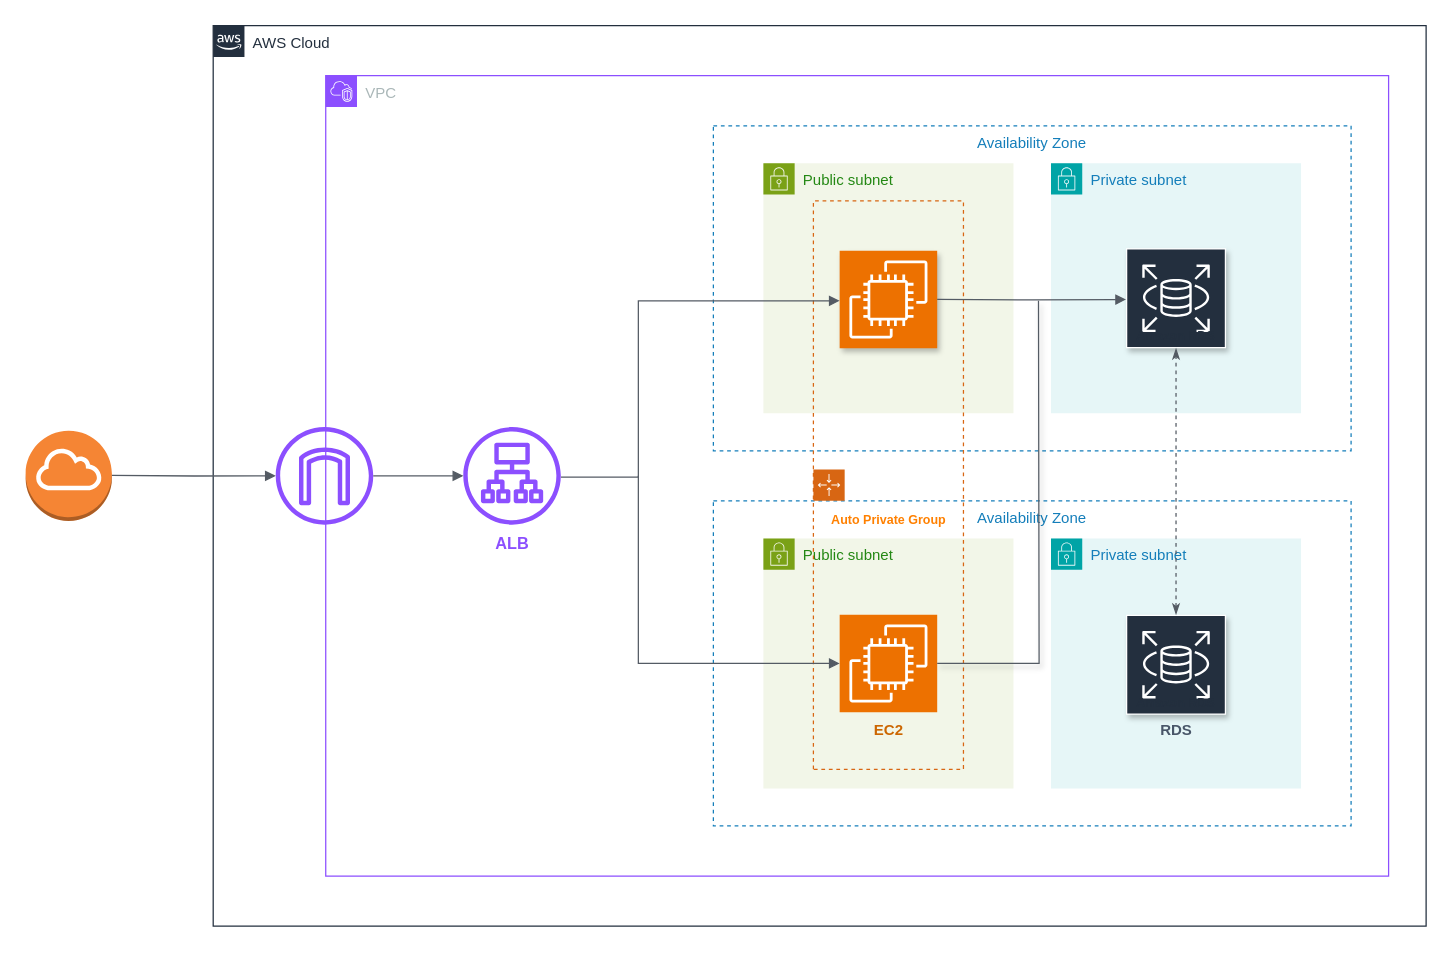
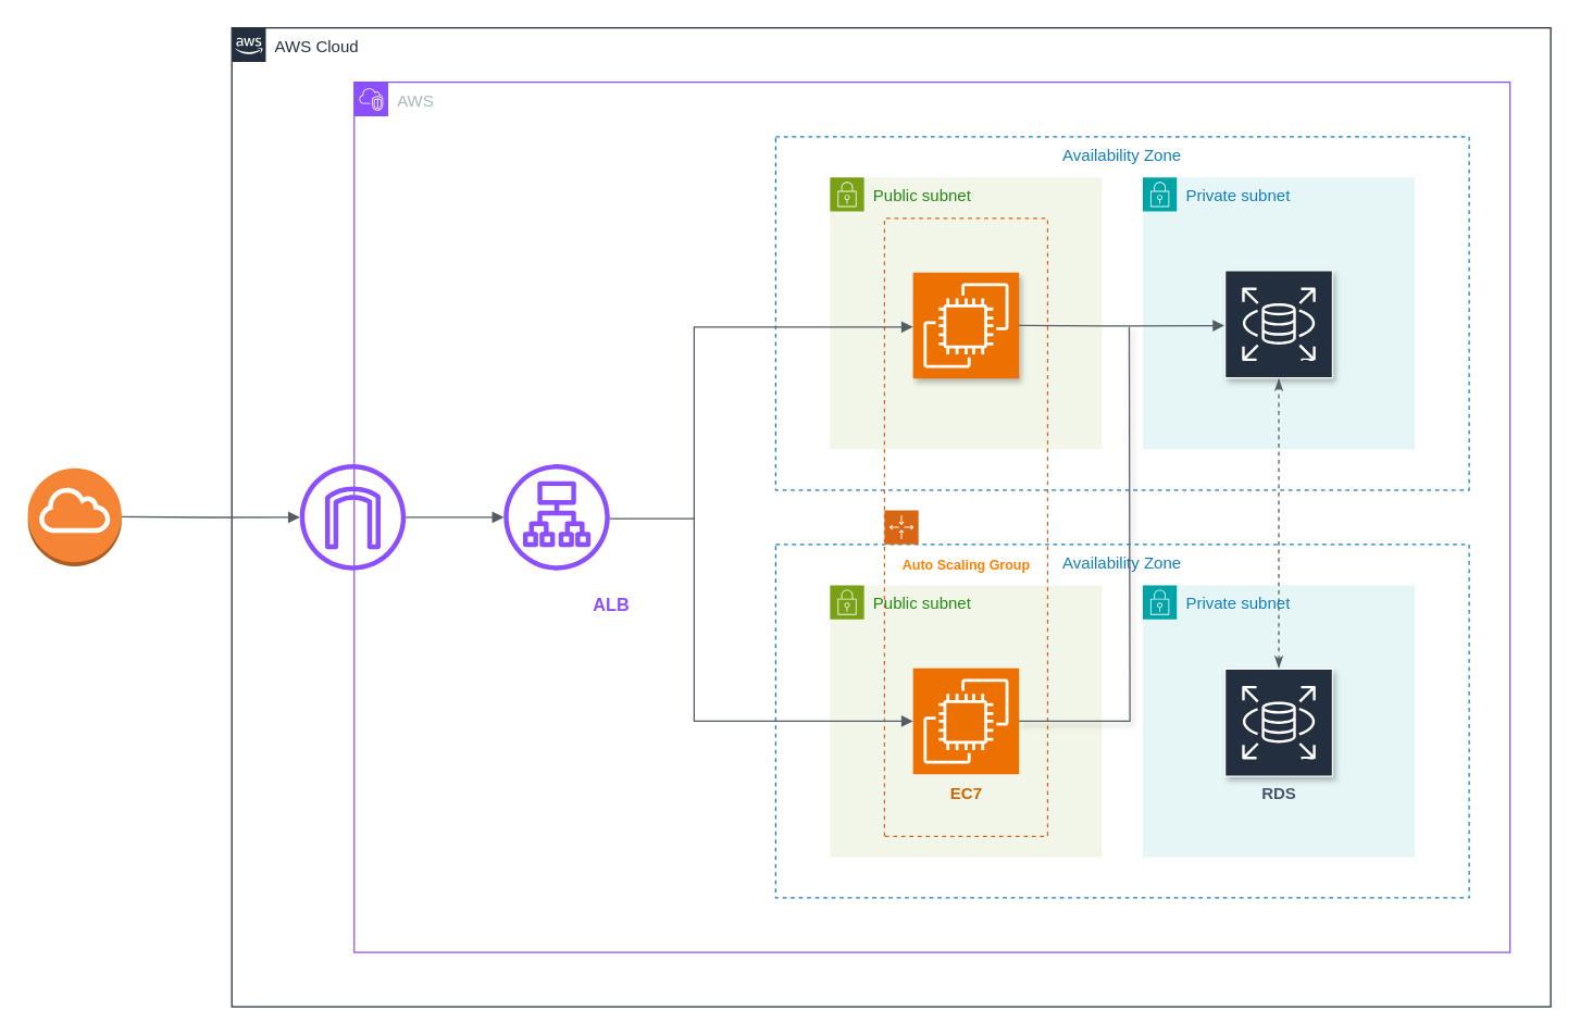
  <mxCell id="0" />
  <mxCell id="1" parent="0" />
  <mxCell id="2" value="" style="group;shadow=1;" vertex="1" connectable="0" parent="1"><mxGeometry x="570" y="400" width="510" height="260" as="geometry" /></mxCell>
  <mxCell id="3" value="Public subnet" style="points=[[0,0],[0.25,0],[0.5,0],[0.75,0],[1,0],[1,0.25],[1,0.5],[1,0.75],[1,1],[0.75,1],[0.5,1],[0.25,1],[0,1],[0,0.75],[0,0.5],[0,0.25]];outlineConnect=0;gradientColor=none;html=1;whiteSpace=wrap;fontSize=12;fontStyle=0;container=1;pointerEvents=0;collapsible=0;recursiveResize=0;shape=mxgraph.aws4.group;grIcon=mxgraph.aws4.group_security_group;grStroke=0;strokeColor=#7AA116;fillColor=#F2F6E8;verticalAlign=top;align=left;spacingLeft=30;fontColor=#248814;dashed=0;" vertex="1" parent="2"><mxGeometry x="40" y="30" width="200" height="200" as="geometry" /></mxCell>
  <mxCell id="4" value="Availability Zone" style="fillColor=none;strokeColor=#147EBA;dashed=1;verticalAlign=top;fontStyle=0;fontColor=#147EBA;whiteSpace=wrap;html=1;" vertex="1" parent="2"><mxGeometry width="510" height="260" as="geometry" /></mxCell>
  <mxCell id="5" value="Private subnet" style="points=[[0,0],[0.25,0],[0.5,0],[0.75,0],[1,0],[1,0.25],[1,0.5],[1,0.75],[1,1],[0.75,1],[0.5,1],[0.25,1],[0,1],[0,0.75],[0,0.5],[0,0.25]];outlineConnect=0;gradientColor=none;html=1;whiteSpace=wrap;fontSize=12;fontStyle=0;container=1;pointerEvents=0;collapsible=0;recursiveResize=0;shape=mxgraph.aws4.group;grIcon=mxgraph.aws4.group_security_group;grStroke=0;strokeColor=#00A4A6;fillColor=#E6F6F7;verticalAlign=top;align=left;spacingLeft=30;fontColor=#147EBA;dashed=0;" vertex="1" parent="2"><mxGeometry x="270" y="30" width="200" height="200" as="geometry" /></mxCell>
  <mxCell id="6" value="" style="sketch=0;points=[[0,0,0],[0.25,0,0],[0.5,0,0],[0.75,0,0],[1,0,0],[0,1,0],[0.25,1,0],[0.5,1,0],[0.75,1,0],[1,1,0],[0,0.25,0],[0,0.5,0],[0,0.75,0],[1,0.25,0],[1,0.5,0],[1,0.75,0]];outlineConnect=0;fontColor=#232F3E;fillColor=#ED7100;strokeColor=#ffffff;dashed=0;verticalLabelPosition=bottom;verticalAlign=top;align=center;html=1;fontSize=12;fontStyle=0;aspect=fixed;shape=mxgraph.aws4.resourceIcon;resIcon=mxgraph.aws4.ec2;" vertex="1" parent="2"><mxGeometry x="101" y="91" width="78" height="78" as="geometry" /></mxCell>
- <mxCell id="7" value="&lt;b&gt;&lt;font color=&quot;#cc6600&quot;&gt;EC2&lt;/font&gt;&lt;/b&gt;" style="text;html=1;align=center;verticalAlign=middle;resizable=0;points=[];autosize=1;strokeColor=none;fillColor=none;" vertex="1" parent="2"><mxGeometry x="115" y="169" width="50" height="30" as="geometry" /></mxCell>
+ <mxCell id="7" value="&lt;b&gt;&lt;font color=&quot;#cc6600&quot;&gt;EC7&lt;/font&gt;&lt;/b&gt;" style="text;html=1;align=center;verticalAlign=middle;resizable=0;points=[];autosize=1;strokeColor=none;fillColor=none;" vertex="1" parent="2"><mxGeometry x="115" y="169" width="50" height="30" as="geometry" /></mxCell>
  <mxCell id="8" value="Amazon RDS" style="sketch=0;outlineConnect=0;fontColor=#232F3E;gradientColor=none;strokeColor=#ffffff;fillColor=#232F3E;dashed=0;verticalLabelPosition=middle;verticalAlign=bottom;align=center;html=1;whiteSpace=wrap;fontSize=10;fontStyle=1;spacing=3;shape=mxgraph.aws4.productIcon;prIcon=mxgraph.aws4.rds;shadow=1;" vertex="1" parent="2"><mxGeometry x="330" y="91" width="80" height="80" as="geometry" /></mxCell>
  <mxCell id="9" value="&lt;b&gt;&lt;font color=&quot;#495669&quot;&gt;RDS&lt;/font&gt;&lt;/b&gt;" style="text;html=1;align=center;verticalAlign=middle;resizable=0;points=[];autosize=1;strokeColor=none;fillColor=none;" vertex="1" parent="2"><mxGeometry x="345" y="169" width="50" height="30" as="geometry" /></mxCell>
  <mxCell id="10" value="" style="group;shadow=0;" vertex="1" connectable="0" parent="1"><mxGeometry x="570" y="100" width="510" height="514.67" as="geometry" /></mxCell>
  <mxCell id="11" value="Public subnet" style="points=[[0,0],[0.25,0],[0.5,0],[0.75,0],[1,0],[1,0.25],[1,0.5],[1,0.75],[1,1],[0.75,1],[0.5,1],[0.25,1],[0,1],[0,0.75],[0,0.5],[0,0.25]];outlineConnect=0;gradientColor=none;html=1;whiteSpace=wrap;fontSize=12;fontStyle=0;container=1;pointerEvents=0;collapsible=0;recursiveResize=0;shape=mxgraph.aws4.group;grIcon=mxgraph.aws4.group_security_group;grStroke=0;strokeColor=#7AA116;fillColor=#F2F6E8;verticalAlign=top;align=left;spacingLeft=30;fontColor=#248814;dashed=0;" vertex="1" parent="10"><mxGeometry x="40" y="30" width="200" height="200" as="geometry" /></mxCell>
  <mxCell id="12" value="Availability Zone" style="fillColor=none;strokeColor=#147EBA;dashed=1;verticalAlign=top;fontStyle=0;fontColor=#147EBA;whiteSpace=wrap;html=1;" vertex="1" parent="10"><mxGeometry width="510" height="260" as="geometry" /></mxCell>
  <mxCell id="13" value="Private subnet" style="points=[[0,0],[0.25,0],[0.5,0],[0.75,0],[1,0],[1,0.25],[1,0.5],[1,0.75],[1,1],[0.75,1],[0.5,1],[0.25,1],[0,1],[0,0.75],[0,0.5],[0,0.25]];outlineConnect=0;gradientColor=none;html=1;whiteSpace=wrap;fontSize=12;fontStyle=0;container=1;pointerEvents=0;collapsible=0;recursiveResize=0;shape=mxgraph.aws4.group;grIcon=mxgraph.aws4.group_security_group;grStroke=0;strokeColor=#00A4A6;fillColor=#E6F6F7;verticalAlign=top;align=left;spacingLeft=30;fontColor=#147EBA;dashed=0;" vertex="1" parent="10"><mxGeometry x="270" y="30" width="200" height="200" as="geometry" /></mxCell>
  <mxCell id="14" value="" style="sketch=0;points=[[0,0,0],[0.25,0,0],[0.5,0,0],[0.75,0,0],[1,0,0],[0,1,0],[0.25,1,0],[0.5,1,0],[0.75,1,0],[1,1,0],[0,0.25,0],[0,0.5,0],[0,0.75,0],[1,0.25,0],[1,0.5,0],[1,0.75,0]];outlineConnect=0;fontColor=#232F3E;fillColor=#ED7100;strokeColor=#ffffff;dashed=0;verticalLabelPosition=bottom;verticalAlign=top;align=center;html=1;fontSize=12;fontStyle=0;aspect=fixed;shape=mxgraph.aws4.resourceIcon;resIcon=mxgraph.aws4.ec2;shadow=1;" vertex="1" parent="10"><mxGeometry x="101" y="100" width="78" height="78" as="geometry" /></mxCell>
  <mxCell id="15" value="" style="points=[[0,0],[0.25,0],[0.5,0],[0.75,0],[1,0],[1,0.25],[1,0.5],[1,0.75],[1,1],[0.75,1],[0.5,1],[0.25,1],[0,1],[0,0.75],[0,0.5],[0,0.25]];outlineConnect=0;gradientColor=none;html=1;whiteSpace=wrap;fontSize=12;fontStyle=0;container=1;pointerEvents=0;collapsible=0;recursiveResize=0;shape=mxgraph.aws4.groupCenter;grIcon=mxgraph.aws4.group_auto_scaling_group;grStroke=1;strokeColor=#D86613;fillColor=none;verticalAlign=top;align=center;fontColor=#D86613;dashed=1;spacingTop=25;direction=north;" vertex="1" parent="10"><mxGeometry x="80" y="60" width="120" height="454.67" as="geometry" /></mxCell>
  <mxCell id="16" value="" style="edgeStyle=orthogonalEdgeStyle;html=1;endArrow=none;elbow=vertical;startArrow=none;endFill=0;strokeColor=#545B64;rounded=0;flowAnimation=0;shadow=1;" edge="1" parent="15" source="6"><mxGeometry width="100" relative="1" as="geometry"><mxPoint x="100" y="370" as="sourcePoint" /><mxPoint x="180" y="80" as="targetPoint" /></mxGeometry></mxCell>
- <mxCell id="17" value="&lt;font color=&quot;#ff8000&quot; style=&quot;font-size: 10px;&quot;&gt;&lt;b&gt;Auto Private Group&lt;/b&gt;&lt;/font&gt;" style="text;html=1;align=center;verticalAlign=middle;resizable=0;points=[];autosize=1;strokeColor=none;fillColor=none;" vertex="1" parent="10"><mxGeometry x="80" y="300" width="120" height="30" as="geometry" /></mxCell>
+ <mxCell id="17" value="&lt;font color=&quot;#ff8000&quot; style=&quot;font-size: 10px;&quot;&gt;&lt;b&gt;Auto Scaling Group&lt;/b&gt;&lt;/font&gt;" style="text;html=1;align=center;verticalAlign=middle;resizable=0;points=[];autosize=1;strokeColor=none;fillColor=none;" vertex="1" parent="10"><mxGeometry x="80" y="300" width="120" height="30" as="geometry" /></mxCell>
  <mxCell id="18" value="Amazon RDS" style="sketch=0;outlineConnect=0;fontColor=#232F3E;gradientColor=none;strokeColor=#ffffff;fillColor=#232F3E;dashed=0;verticalLabelPosition=middle;verticalAlign=bottom;align=center;html=1;whiteSpace=wrap;fontSize=10;fontStyle=1;spacing=3;shape=mxgraph.aws4.productIcon;prIcon=mxgraph.aws4.rds;shadow=1;" vertex="1" parent="10"><mxGeometry x="330" y="98" width="80" height="80" as="geometry" /></mxCell>
  <mxCell id="19" value="" style="edgeStyle=orthogonalEdgeStyle;html=1;endArrow=block;elbow=vertical;startArrow=none;endFill=1;strokeColor=#545B64;rounded=0;" edge="1" parent="10"><mxGeometry width="100" relative="1" as="geometry"><mxPoint x="179" y="138.76" as="sourcePoint" /><mxPoint x="330" y="139" as="targetPoint" /></mxGeometry></mxCell>
  <mxCell id="20" value="AWS Cloud" style="points=[[0,0],[0.25,0],[0.5,0],[0.75,0],[1,0],[1,0.25],[1,0.5],[1,0.75],[1,1],[0.75,1],[0.5,1],[0.25,1],[0,1],[0,0.75],[0,0.5],[0,0.25]];outlineConnect=0;gradientColor=none;html=1;whiteSpace=wrap;fontSize=12;fontStyle=0;container=0;pointerEvents=0;collapsible=0;recursiveResize=0;shape=mxgraph.aws4.group;grIcon=mxgraph.aws4.group_aws_cloud_alt;strokeColor=#232F3E;fillColor=none;verticalAlign=top;align=left;spacingLeft=30;fontColor=#232F3E;dashed=0;" vertex="1" parent="1"><mxGeometry y="20" width="970" height="720" as="geometry" x="170" /></mxCell>
  <mxCell id="21" value="" style="edgeStyle=orthogonalEdgeStyle;html=1;endArrow=classicThin;elbow=vertical;startArrow=classicThin;startFill=1;strokeColor=#545B64;rounded=0;dashed=1;endFill=1;" edge="1" parent="1" source="8" target="18"><mxGeometry width="100" relative="1" as="geometry"><mxPoint x="940" y="490" as="sourcePoint" /><mxPoint x="570" y="370" as="targetPoint" /></mxGeometry></mxCell>
  <mxCell id="22" value="" style="edgeStyle=orthogonalEdgeStyle;html=1;endArrow=block;elbow=vertical;startArrow=none;endFill=1;strokeColor=#545B64;rounded=0;entryX=0;entryY=0.5;entryDx=0;entryDy=0;entryPerimeter=0;" edge="1" parent="1" target="6"><mxGeometry width="100" relative="1" as="geometry"><mxPoint x="510" y="380" as="sourcePoint" /><mxPoint x="830" y="330" as="targetPoint" /><Array as="points"><mxPoint x="510" y="530" /></Array></mxGeometry></mxCell>
- <mxCell id="23" value="VPC" style="points=[[0,0],[0.25,0],[0.5,0],[0.75,0],[1,0],[1,0.25],[1,0.5],[1,0.75],[1,1],[0.75,1],[0.5,1],[0.25,1],[0,1],[0,0.75],[0,0.5],[0,0.25]];outlineConnect=0;gradientColor=none;html=1;whiteSpace=wrap;fontSize=12;fontStyle=0;container=1;pointerEvents=0;collapsible=0;recursiveResize=0;shape=mxgraph.aws4.group;grIcon=mxgraph.aws4.group_vpc2;strokeColor=#8C4FFF;fillColor=none;verticalAlign=top;align=left;spacingLeft=30;fontColor=#AAB7B8;dashed=0;" vertex="1" parent="1"><mxGeometry x="260" y="60" width="850" height="640" as="geometry" /></mxCell>
+ <mxCell id="23" value="AWS" style="points=[[0,0],[0.25,0],[0.5,0],[0.75,0],[1,0],[1,0.25],[1,0.5],[1,0.75],[1,1],[0.75,1],[0.5,1],[0.25,1],[0,1],[0,0.75],[0,0.5],[0,0.25]];outlineConnect=0;gradientColor=none;html=1;whiteSpace=wrap;fontSize=12;fontStyle=0;container=1;pointerEvents=0;collapsible=0;recursiveResize=0;shape=mxgraph.aws4.group;grIcon=mxgraph.aws4.group_vpc2;strokeColor=#8C4FFF;fillColor=none;verticalAlign=top;align=left;spacingLeft=30;fontColor=#AAB7B8;dashed=0;" vertex="1" parent="1"><mxGeometry x="260" y="60" width="850" height="640" as="geometry" /></mxCell>
  <mxCell id="24" value="" style="edgeStyle=orthogonalEdgeStyle;html=1;endArrow=block;elbow=vertical;startArrow=none;endFill=1;strokeColor=#545B64;rounded=0;entryX=0;entryY=0.5;entryDx=0;entryDy=0;entryPerimeter=0;" edge="1" parent="23" source="27"><mxGeometry width="100" relative="1" as="geometry"><mxPoint x="190" y="320" as="sourcePoint" /><mxPoint x="411" y="180.0" as="targetPoint" /><Array as="points"><mxPoint x="250" y="321" /><mxPoint x="250" y="180" /></Array></mxGeometry></mxCell>
- <mxCell id="25" value="&lt;font color=&quot;#8c4fff&quot; style=&quot;font-size: 13px;&quot;&gt;&lt;b style=&quot;&quot;&gt;ALB&lt;/b&gt;&lt;/font&gt;" style="text;html=1;align=center;verticalAlign=middle;resizable=0;points=[];autosize=1;strokeColor=none;fillColor=none;" vertex="1" parent="23"><mxGeometry x="124" y="359" width="50" height="30" as="geometry" /></mxCell>
+ <mxCell id="25" value="&lt;font color=&quot;#8c4fff&quot; style=&quot;font-size: 13px;&quot;&gt;&lt;b style=&quot;&quot;&gt;ALB&lt;/b&gt;&lt;/font&gt;" style="text;html=1;align=center;verticalAlign=middle;resizable=0;points=[];autosize=1;strokeColor=none;fillColor=none;" vertex="1" parent="23"><mxGeometry x="164" y="369" width="50" height="30" as="geometry" /></mxCell>
  <mxCell id="26" value="" style="sketch=0;outlineConnect=0;fontColor=#232F3E;gradientColor=none;fillColor=#8C4FFF;strokeColor=none;dashed=0;verticalLabelPosition=bottom;verticalAlign=top;align=center;html=1;fontSize=12;fontStyle=0;aspect=fixed;pointerEvents=1;shape=mxgraph.aws4.internet_gateway;" vertex="1" parent="23"><mxGeometry x="-40" y="281" width="78" height="78" as="geometry" /></mxCell>
  <mxCell id="27" value="" style="sketch=0;outlineConnect=0;fontColor=#232F3E;gradientColor=none;fillColor=#8C4FFF;strokeColor=none;dashed=0;verticalLabelPosition=bottom;verticalAlign=top;align=center;html=1;fontSize=12;fontStyle=0;aspect=fixed;pointerEvents=1;shape=mxgraph.aws4.application_load_balancer;" vertex="1" parent="23"><mxGeometry x="110" y="281" width="78" height="78" as="geometry" /></mxCell>
  <mxCell id="28" value="" style="edgeStyle=orthogonalEdgeStyle;html=1;endArrow=block;elbow=vertical;startArrow=none;endFill=1;strokeColor=#545B64;rounded=0;" edge="1" parent="23" source="26" target="27"><mxGeometry width="100" relative="1" as="geometry"><mxPoint x="230" y="290" as="sourcePoint" /><mxPoint x="110" y="320" as="targetPoint" /></mxGeometry></mxCell>
  <mxCell id="29" value="" style="outlineConnect=0;dashed=0;verticalLabelPosition=bottom;verticalAlign=top;align=center;html=1;shape=mxgraph.aws3.internet_gateway;fillColor=#F58534;gradientColor=none;" vertex="1" parent="1"><mxGeometry x="20" y="344" width="69" height="72" as="geometry" /></mxCell>
  <mxCell id="30" value="" style="edgeStyle=orthogonalEdgeStyle;html=1;endArrow=block;elbow=vertical;startArrow=none;endFill=1;strokeColor=#545B64;rounded=0;" edge="1" parent="1" target="26"><mxGeometry width="100" relative="1" as="geometry"><mxPoint x="89" y="379.57" as="sourcePoint" /><mxPoint x="189" y="379.57" as="targetPoint" /></mxGeometry></mxCell>
